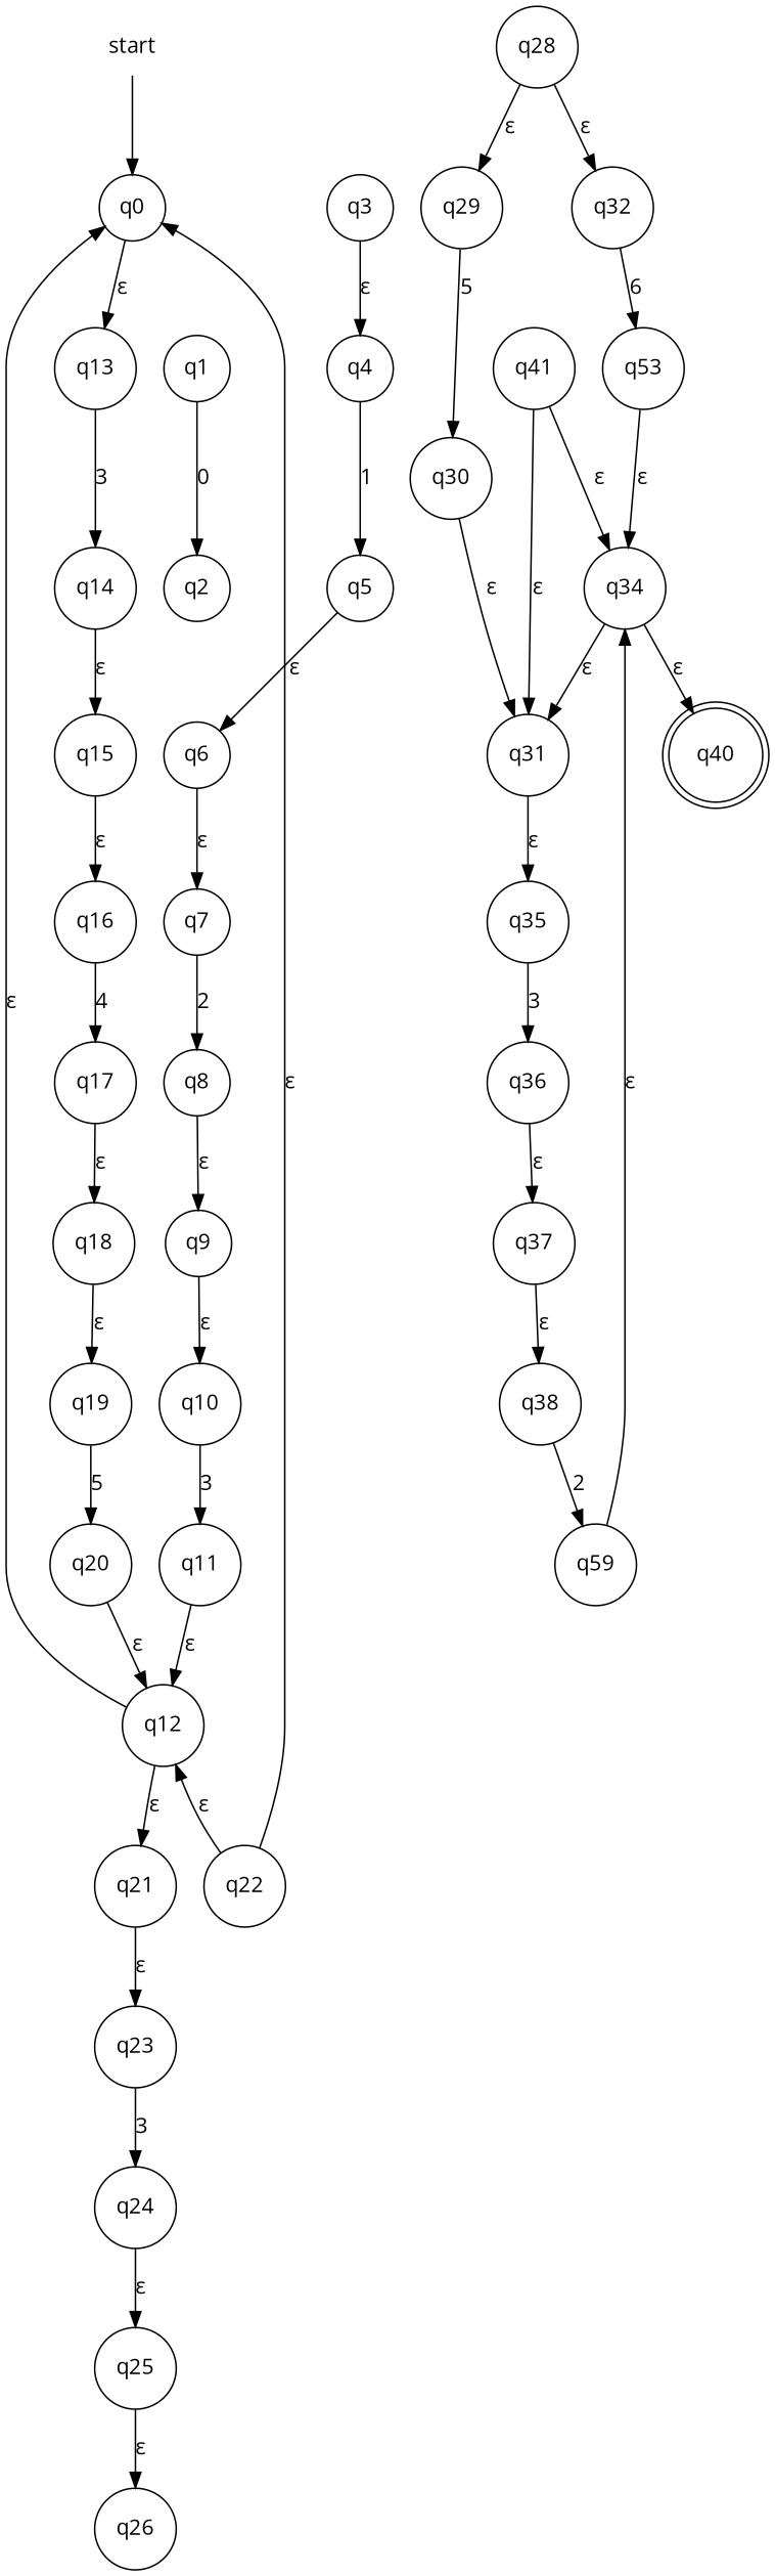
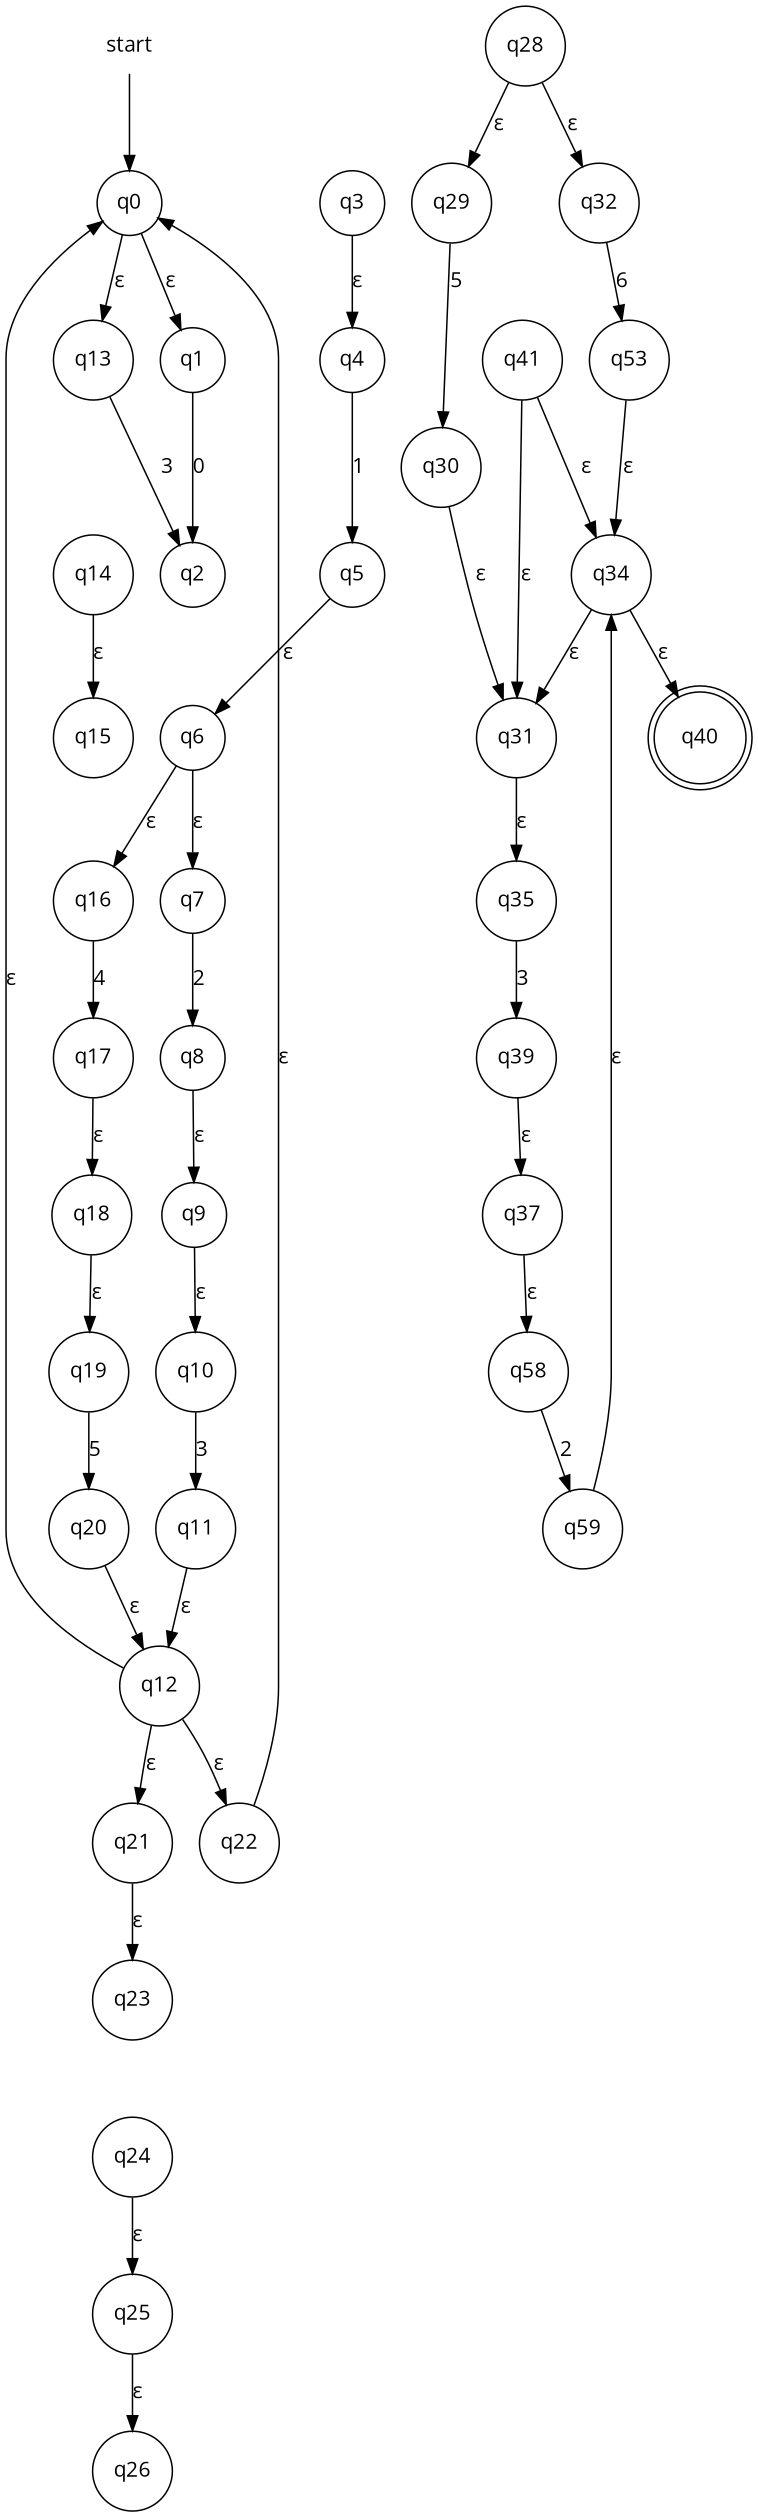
  digraph {
    fontname="Open Sans"
    node [fontname="Open Sans" shape=circle]
    edge [fontname="Open Sans"]
    start [shape=none]
    q0
    q1
    q13
    q40 [shape=doublecircle]
    q2
    q14
    q15
    q3
    q4
    q5
    q6
    q7
    q8
    q9
    q10
    q11
    q12
    q21
    q23
    q24
    q16
    q17
    q18
    q19
    q20
    q25
    q22
    q26
    q28
    q29
    q32
    q30
    n34 [label=q53]
    q31
    q34
    q35
-   q36
+   q36 [label=q39]
    q37
-   q38
+   q38 [label=q58]
    n41 [label=q59]
    q41
    start -> q0
+   q0 -> q1 [label="&epsilon;"]
    q0 -> q13 [label="&epsilon;"]
    q1 -> q2 [label=0]
-   q13 -> q14 [label=3]
+   q13 -> q2 [label=3]
    q14 -> q15 [label="&epsilon;"]
-   q15 -> q16 [label="&epsilon;"]
+   q6 -> q16 [label="&epsilon;"]
    q3 -> q4 [label="&epsilon;"]
    q4 -> q5 [label=1]
    q5 -> q6 [label="&epsilon;"]
    q6 -> q7 [label="&epsilon;"]
    q7 -> q8 [label=2]
    q8 -> q9 [label="&epsilon;"]
    q9 -> q10 [label="&epsilon;"]
    q10 -> q11 [label=3]
    q11 -> q12 [label="&epsilon;"]
    q12 -> q0 [label="&epsilon;"]
    q12 -> q21 [label="&epsilon;"]
    q21 -> q23 [label="&epsilon;"]
-   q23 -> q24 [label=3]
    q24 -> q25 [label="&epsilon;"]
    q16 -> q17 [label=4]
    q17 -> q18 [label="&epsilon;"]
    q18 -> q19 [label="&epsilon;"]
    q19 -> q20 [label=5]
    q20 -> q12 [label="&epsilon;"]
    q25 -> q26 [label="&epsilon;"]
    q22 -> q0 [label="&epsilon;"]
-   q22 -> q12 [label="&epsilon;"]
+   q12 -> q22 [label="&epsilon;"]
    q28 -> q29 [label="&epsilon;"]
    q28 -> q32 [label="&epsilon;"]
    q29 -> q30 [label=5]
    q32 -> n34 [label=6]
    q30 -> q31 [label="&epsilon;"]
    n34 -> q34 [label="&epsilon;"]
    q31 -> q35 [label="&epsilon;"]
    q34 -> q40 [label="&epsilon;"]
    q34 -> q31 [label="&epsilon;"]
    q35 -> q36 [label=3]
    q36 -> q37 [label="&epsilon;"]
    q37 -> q38 [label="&epsilon;"]
    q38 -> n41 [label=2]
    n41 -> q34 [label="&epsilon;"]
    q41 -> q31 [label="&epsilon;"]
    q41 -> q34 [label="&epsilon;"]
  }
